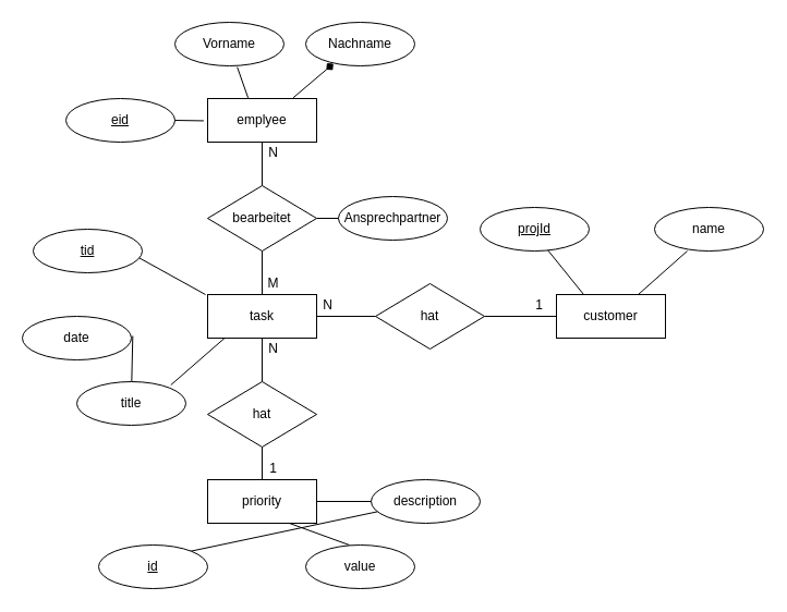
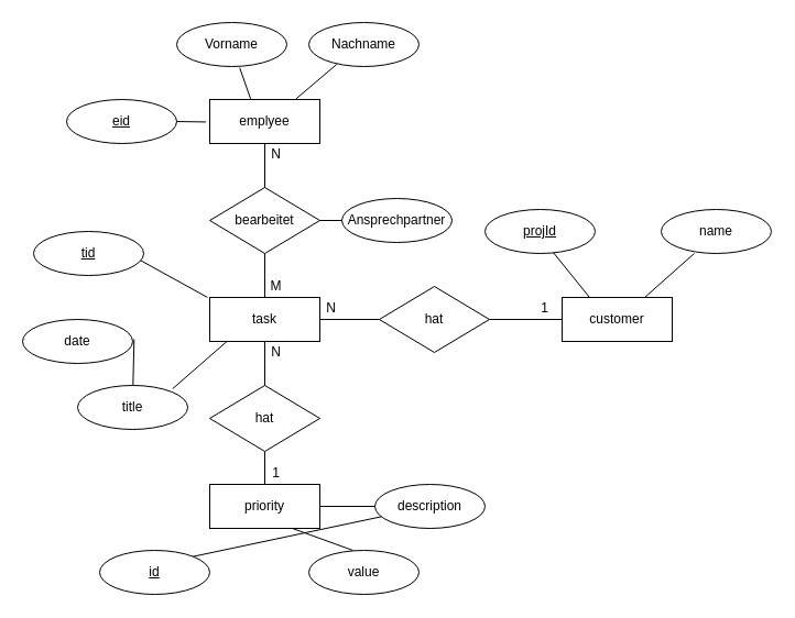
  <mxCell id="0" />
  <mxCell id="1" parent="0" />
  <mxCell id="2" style="rounded=0;orthogonalLoop=1;jettySize=auto;html=1;entryX=0.972;entryY=0.658;entryDx=0;entryDy=0;endArrow=none;endFill=0;entryPerimeter=0;" parent="1" edge="1" target="25"><mxGeometry relative="1" as="geometry"><mxPoint x="140" y="230" as="targetPoint" /><mxPoint x="188" y="270" as="sourcePoint" /></mxGeometry></mxCell>
  <mxCell id="3" style="edgeStyle=none;rounded=0;orthogonalLoop=1;jettySize=auto;html=1;entryX=0.863;entryY=0.075;entryDx=0;entryDy=0;entryPerimeter=0;endArrow=none;endFill=0;exitX=0.188;exitY=0.929;exitDx=0;exitDy=0;exitPerimeter=0;" parent="1" source="4" edge="1" target="24"><mxGeometry relative="1" as="geometry"><mxPoint x="254.8" y="229.32" as="targetPoint" /><mxPoint x="207" y="316" as="sourcePoint" /></mxGeometry></mxCell>
  <mxCell id="4" value="task" style="whiteSpace=wrap;html=1;align=center;" parent="1" vertex="1"><mxGeometry x="190" y="270" width="100" height="40" as="geometry" /></mxCell>
  <mxCell id="5" style="edgeStyle=none;rounded=0;orthogonalLoop=1;jettySize=auto;html=1;exitX=0;exitY=0.5;exitDx=0;exitDy=0;entryX=1;entryY=0.5;entryDx=0;entryDy=0;endArrow=none;endFill=0;" parent="1" source="7" target="4" edge="1"><mxGeometry relative="1" as="geometry" /></mxCell>
  <mxCell id="6" style="edgeStyle=none;rounded=0;orthogonalLoop=1;jettySize=auto;html=1;exitX=1;exitY=0.5;exitDx=0;exitDy=0;entryX=0;entryY=0.5;entryDx=0;entryDy=0;endArrow=none;endFill=0;" parent="1" source="7" target="11" edge="1"><mxGeometry relative="1" as="geometry" /></mxCell>
  <mxCell id="7" value="hat" style="shape=rhombus;perimeter=rhombusPerimeter;whiteSpace=wrap;html=1;align=center;" parent="1" vertex="1"><mxGeometry x="344" y="260" width="100" height="60" as="geometry" /></mxCell>
  <mxCell id="8" value="priority" style="whiteSpace=wrap;html=1;align=center;" parent="1" vertex="1"><mxGeometry x="190" y="440" width="100" height="40" as="geometry" /></mxCell>
  <mxCell id="9" style="edgeStyle=none;rounded=0;orthogonalLoop=1;jettySize=auto;html=1;exitX=0.25;exitY=0;exitDx=0;exitDy=0;entryX=0.575;entryY=0.963;entryDx=0;entryDy=0;entryPerimeter=0;endArrow=none;endFill=0;" parent="1" source="11" edge="1"><mxGeometry relative="1" as="geometry"><mxPoint x="501.5" y="228.52" as="targetPoint" /></mxGeometry></mxCell>
  <mxCell id="10" style="edgeStyle=none;rounded=0;orthogonalLoop=1;jettySize=auto;html=1;exitX=0.75;exitY=0;exitDx=0;exitDy=0;entryX=0.3;entryY=1;entryDx=0;entryDy=0;entryPerimeter=0;endArrow=none;endFill=0;" parent="1" source="11" edge="1"><mxGeometry relative="1" as="geometry"><mxPoint x="630" y="230" as="targetPoint" /></mxGeometry></mxCell>
  <mxCell id="11" value="customer" style="whiteSpace=wrap;html=1;align=center;" parent="1" vertex="1"><mxGeometry x="510" y="270" width="100" height="40" as="geometry" /></mxCell>
  <mxCell id="12" style="edgeStyle=none;rounded=0;orthogonalLoop=1;jettySize=auto;html=1;exitX=0.5;exitY=0;exitDx=0;exitDy=0;entryX=0.5;entryY=1;entryDx=0;entryDy=0;endArrow=none;endFill=0;" parent="1" source="22" target="4" edge="1"><mxGeometry relative="1" as="geometry" /></mxCell>
  <mxCell id="13" style="edgeStyle=none;rounded=0;orthogonalLoop=1;jettySize=auto;html=1;exitX=0.5;exitY=1;exitDx=0;exitDy=0;entryX=0.5;entryY=0;entryDx=0;entryDy=0;endArrow=none;endFill=0;" parent="1" source="14" target="8" edge="1"><mxGeometry relative="1" as="geometry" /></mxCell>
  <mxCell id="14" value="hat" style="shape=rhombus;perimeter=rhombusPerimeter;whiteSpace=wrap;html=1;align=center;" parent="1" vertex="1"><mxGeometry x="190" y="350" width="100" height="60" as="geometry" /></mxCell>
  <mxCell id="15" style="edgeStyle=none;rounded=0;orthogonalLoop=1;jettySize=auto;html=1;exitX=0.83;exitY=0.15;exitDx=0;exitDy=0;endArrow=none;endFill=0;exitPerimeter=0;" parent="1" source="29" target="31" edge="1"><mxGeometry relative="1" as="geometry"><mxPoint x="170" y="500" as="sourcePoint" /></mxGeometry></mxCell>
  <mxCell id="16" style="edgeStyle=none;rounded=0;orthogonalLoop=1;jettySize=auto;html=1;exitX=0;exitY=0.5;exitDx=0;exitDy=0;entryX=1;entryY=0.5;entryDx=0;entryDy=0;endArrow=none;endFill=0;" parent="1" target="8" edge="1"><mxGeometry relative="1" as="geometry"><mxPoint x="344" y="460" as="sourcePoint" /></mxGeometry></mxCell>
  <mxCell id="17" style="edgeStyle=none;rounded=0;orthogonalLoop=1;jettySize=auto;html=1;exitX=0.5;exitY=0;exitDx=0;exitDy=0;entryX=0.75;entryY=1;entryDx=0;entryDy=0;endArrow=none;endFill=0;" parent="1" target="8" edge="1"><mxGeometry relative="1" as="geometry"><mxPoint x="320" y="500" as="sourcePoint" /></mxGeometry></mxCell>
  <mxCell id="18" style="edgeStyle=none;rounded=0;orthogonalLoop=1;jettySize=auto;html=1;exitX=1.013;exitY=0.45;exitDx=0;exitDy=0;endArrow=none;endFill=0;exitPerimeter=0;" parent="1" target="24" edge="1" source="26"><mxGeometry relative="1" as="geometry"><mxPoint x="150" y="290" as="sourcePoint" /></mxGeometry></mxCell>
  <mxCell id="19" value="1" style="text;html=1;resizable=0;autosize=1;align=center;verticalAlign=middle;points=[];fillColor=none;strokeColor=none;rounded=0;" parent="1" vertex="1"><mxGeometry x="484" y="270" width="20" height="20" as="geometry" /></mxCell>
  <mxCell id="20" value="N" style="text;html=1;resizable=0;autosize=1;align=center;verticalAlign=middle;points=[];fillColor=none;strokeColor=none;rounded=0;" parent="1" vertex="1"><mxGeometry x="290" y="270" width="20" height="20" as="geometry" /></mxCell>
  <mxCell id="21" value="1" style="text;html=1;resizable=0;autosize=1;align=center;verticalAlign=middle;points=[];fillColor=none;strokeColor=none;rounded=0;" parent="1" vertex="1"><mxGeometry x="240" y="420" width="20" height="20" as="geometry" /></mxCell>
  <mxCell id="22" value="N" style="text;html=1;resizable=0;autosize=1;align=center;verticalAlign=middle;points=[];fillColor=none;strokeColor=none;rounded=0;" parent="1" vertex="1"><mxGeometry x="240" y="310" width="20" height="20" as="geometry" /></mxCell>
  <mxCell id="23" style="edgeStyle=none;rounded=0;orthogonalLoop=1;jettySize=auto;html=1;exitX=0.5;exitY=0;exitDx=0;exitDy=0;endArrow=none;endFill=0;" parent="1" source="14" edge="1"><mxGeometry relative="1" as="geometry"><mxPoint x="240" y="330" as="sourcePoint" /><mxPoint x="240" y="310" as="targetPoint" /></mxGeometry></mxCell>
  <mxCell id="24" value="title" style="ellipse;whiteSpace=wrap;html=1;align=center;" parent="1" vertex="1"><mxGeometry x="70" y="350" width="100" height="40" as="geometry" /></mxCell>
  <mxCell id="25" value="&lt;u&gt;tid&lt;/u&gt;" style="ellipse;whiteSpace=wrap;html=1;align=center;" parent="1" vertex="1"><mxGeometry x="30" y="210" width="100" height="40" as="geometry" /></mxCell>
  <mxCell id="26" value="date" style="ellipse;whiteSpace=wrap;html=1;align=center;" parent="1" vertex="1"><mxGeometry x="20" y="290" width="100" height="40" as="geometry" /></mxCell>
  <mxCell id="27" value="&lt;u&gt;projId&lt;/u&gt;" style="ellipse;whiteSpace=wrap;html=1;align=center;" parent="1" vertex="1"><mxGeometry x="440" y="190" width="100" height="40" as="geometry" /></mxCell>
  <mxCell id="28" value="name" style="ellipse;whiteSpace=wrap;html=1;align=center;" parent="1" vertex="1"><mxGeometry x="600" y="190" width="100" height="40" as="geometry" /></mxCell>
  <mxCell id="29" value="&lt;u&gt;id&lt;/u&gt;" style="ellipse;whiteSpace=wrap;html=1;align=center;" parent="1" vertex="1"><mxGeometry x="90" y="500" width="100" height="40" as="geometry" /></mxCell>
  <mxCell id="30" value="value" style="ellipse;whiteSpace=wrap;html=1;align=center;" parent="1" vertex="1"><mxGeometry x="280" y="500" width="100" height="40" as="geometry" /></mxCell>
  <mxCell id="31" value="description" style="ellipse;whiteSpace=wrap;html=1;align=center;" parent="1" vertex="1"><mxGeometry x="340" y="440" width="100" height="40" as="geometry" /></mxCell>
  <mxCell id="32" value="emplyee" style="whiteSpace=wrap;html=1;align=center;" vertex="1" parent="1"><mxGeometry x="190" y="90" width="100" height="40" as="geometry" /></mxCell>
  <mxCell id="33" value="bearbeitet" style="shape=rhombus;perimeter=rhombusPerimeter;whiteSpace=wrap;html=1;align=center;" vertex="1" parent="1"><mxGeometry x="190" y="170" width="100" height="60" as="geometry" /></mxCell>
  <mxCell id="34" style="edgeStyle=none;rounded=0;orthogonalLoop=1;jettySize=auto;html=1;exitX=0.5;exitY=0;exitDx=0;exitDy=0;endArrow=none;endFill=0;" edge="1" parent="1"><mxGeometry relative="1" as="geometry"><mxPoint x="240" y="170" as="sourcePoint" /><mxPoint x="240" y="130" as="targetPoint" /></mxGeometry></mxCell>
  <mxCell id="35" style="edgeStyle=none;rounded=0;orthogonalLoop=1;jettySize=auto;html=1;exitX=0.5;exitY=0;exitDx=0;exitDy=0;endArrow=none;endFill=0;" edge="1" parent="1"><mxGeometry relative="1" as="geometry"><mxPoint x="240" y="270" as="sourcePoint" /><mxPoint x="240" y="230" as="targetPoint" /></mxGeometry></mxCell>
  <mxCell id="36" value="N" style="text;html=1;resizable=0;autosize=1;align=center;verticalAlign=middle;points=[];fillColor=none;strokeColor=none;rounded=0;" vertex="1" parent="1"><mxGeometry x="240" y="130" width="20" height="20" as="geometry" /></mxCell>
  <mxCell id="37" value="M" style="text;html=1;resizable=0;autosize=1;align=center;verticalAlign=middle;points=[];fillColor=none;strokeColor=none;rounded=0;" vertex="1" parent="1"><mxGeometry x="235" y="250" width="30" height="20" as="geometry" /></mxCell>
  <mxCell id="38" value="&lt;u&gt;eid&lt;/u&gt;" style="ellipse;whiteSpace=wrap;html=1;align=center;" vertex="1" parent="1"><mxGeometry x="60" y="90" width="100" height="40" as="geometry" /></mxCell>
  <mxCell id="39" value="Vorname" style="ellipse;whiteSpace=wrap;html=1;align=center;" vertex="1" parent="1"><mxGeometry x="160" y="20" width="100" height="40" as="geometry" /></mxCell>
  <mxCell id="40" value="Nachname" style="ellipse;whiteSpace=wrap;html=1;align=center;" vertex="1" parent="1"><mxGeometry x="280" y="20" width="100" height="40" as="geometry" /></mxCell>
  <mxCell id="41" value="" style="endArrow=none;html=1;entryX=-0.036;entryY=0.511;entryDx=0;entryDy=0;entryPerimeter=0;" edge="1" parent="1" target="32"><mxGeometry width="50" height="50" relative="1" as="geometry"><mxPoint x="160" y="110" as="sourcePoint" /><mxPoint x="140" y="70" as="targetPoint" /></mxGeometry></mxCell>
  <mxCell id="42" value="" style="endArrow=none;html=1;entryX=0.572;entryY=1.029;entryDx=0;entryDy=0;entryPerimeter=0;exitX=0.371;exitY=-0.016;exitDx=0;exitDy=0;exitPerimeter=0;" edge="1" parent="1" source="32" target="39"><mxGeometry width="50" height="50" relative="1" as="geometry"><mxPoint x="217" y="92" as="sourcePoint" /><mxPoint x="207" y="70" as="targetPoint" /></mxGeometry></mxCell>
- <mxCell id="43" value="" style="endArrow=diamond;html=1;entryX=0.253;entryY=0.95;entryDx=0;entryDy=0;entryPerimeter=0;exitX=0.784;exitY=-0.016;exitDx=0;exitDy=0;exitPerimeter=0;" edge="1" parent="1" source="32" target="40"><mxGeometry width="50" height="50" relative="1" as="geometry"><mxPoint x="150" y="110" as="sourcePoint" /><mxPoint x="200" y="60" as="targetPoint" /></mxGeometry></mxCell>
+ <mxCell id="43" value="" style="endArrow=none;html=1;entryX=0.253;entryY=0.95;entryDx=0;entryDy=0;entryPerimeter=0;exitX=0.784;exitY=-0.016;exitDx=0;exitDy=0;exitPerimeter=0;" edge="1" parent="1" source="32" target="40"><mxGeometry width="50" height="50" relative="1" as="geometry"><mxPoint x="150" y="110" as="sourcePoint" /><mxPoint x="200" y="60" as="targetPoint" /></mxGeometry></mxCell>
  <mxCell id="44" value="Ansprechpartner" style="ellipse;whiteSpace=wrap;html=1;align=center;" vertex="1" parent="1"><mxGeometry x="310" y="180" width="100" height="40" as="geometry" /></mxCell>
  <mxCell id="45" style="edgeStyle=none;rounded=0;orthogonalLoop=1;jettySize=auto;html=1;entryX=1;entryY=0.5;entryDx=0;entryDy=0;endArrow=none;endFill=0;" edge="1" parent="1"><mxGeometry relative="1" as="geometry"><mxPoint x="310" y="200" as="sourcePoint" /><mxPoint x="290" y="200" as="targetPoint" /></mxGeometry></mxCell>
